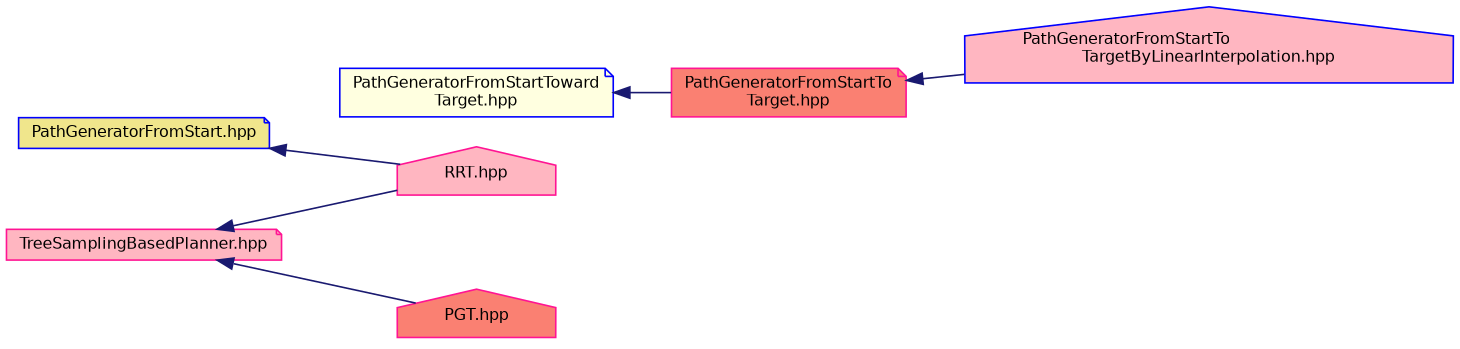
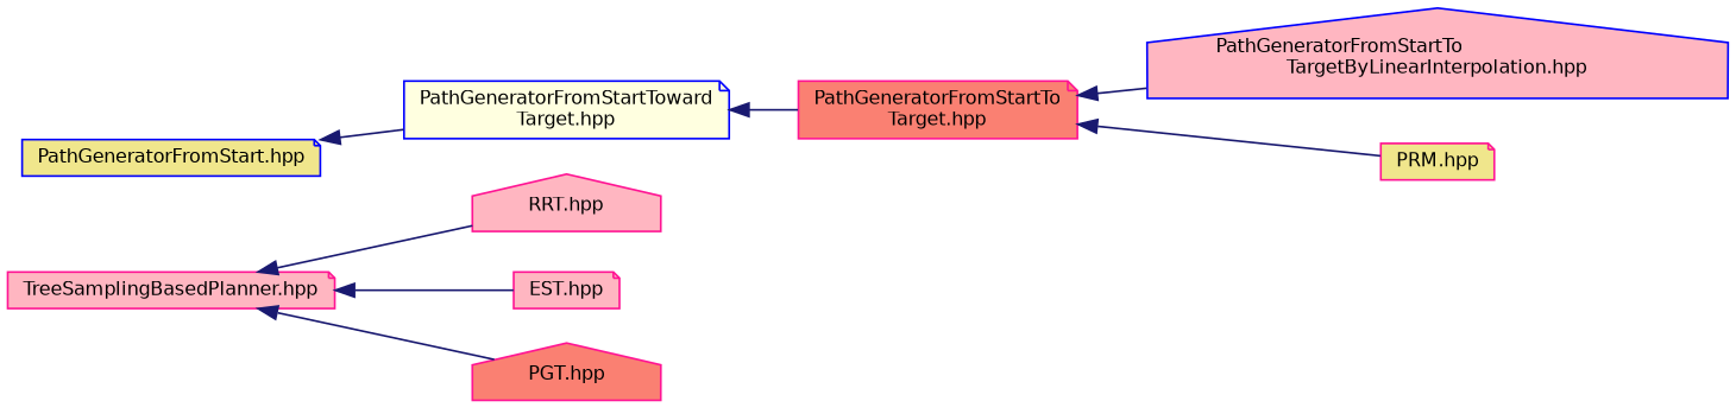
  digraph {
    rankdir=LR
    node [color=deeppink fillcolor=lightpink fontname=Helvetica fontsize=10 shape=note style=filled]
    edge [color=midnightblue dir=back fontname=Helvetica fontsize=10 labelfontname=Helvetica labelfontsize=10 style=solid]
    n1 [color=blue fillcolor=khaki fontcolor=black height=0.2 label="PathGeneratorFromStart.hpp" width=0.4]
    n2 [color=blue fillcolor=lightyellow height=0.2 label="PathGeneratorFromStartToward\lTarget.hpp" width=0.4]
    n3 [fillcolor=salmon height=0.2 label="PathGeneratorFromStartTo\lTarget.hpp" width=0.4]
    n4 [height=0.2 label="TreeSamplingBasedPlanner.hpp" width=0.4]
+   n5 [height=0.2 label="EST.hpp" width=0.4]
    n6 [fillcolor=salmon height=0.2 label="PGT.hpp" shape=house width=0.4]
    n7 [height=0.2 label="RRT.hpp" shape=house width=0.4]
    n8 [color=blue height=0.2 label="PathGeneratorFromStartTo\lTargetByLinearInterpolation.hpp" shape=house width=0.4]
-   n1 -> n7
+   n9 [fillcolor=khaki height=0.2 label="PRM.hpp" width=0.4]
+   n1 -> n2
    n2 -> n3
    n3 -> n8
+   n3 -> n9
+   n4 -> n5
    n4 -> n6
    n4 -> n7
  }
